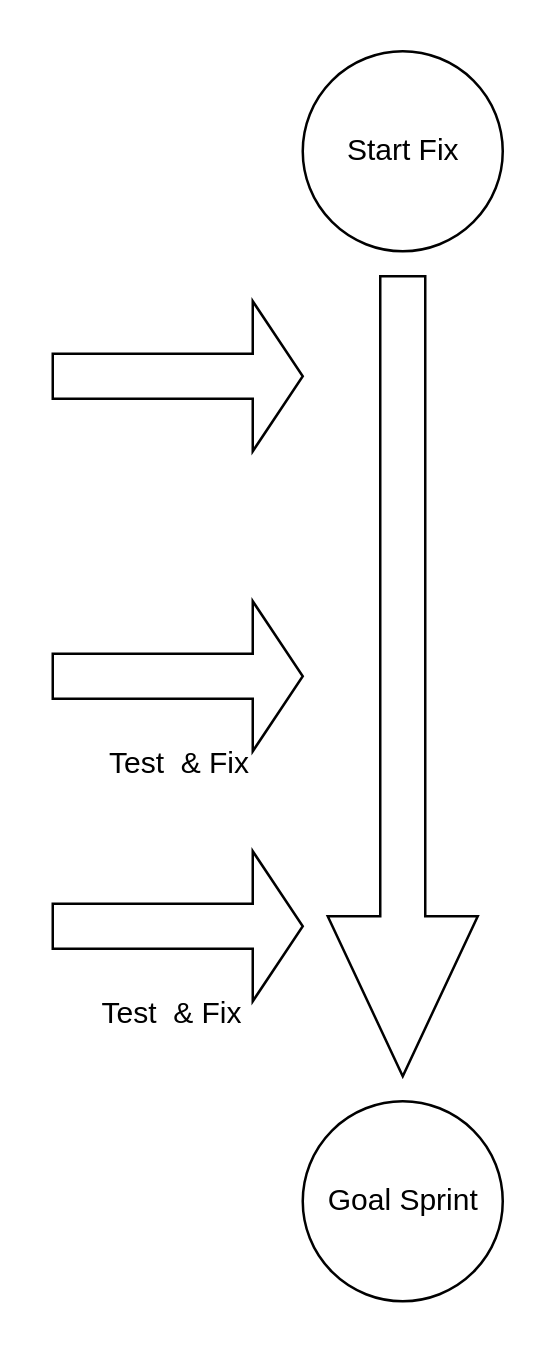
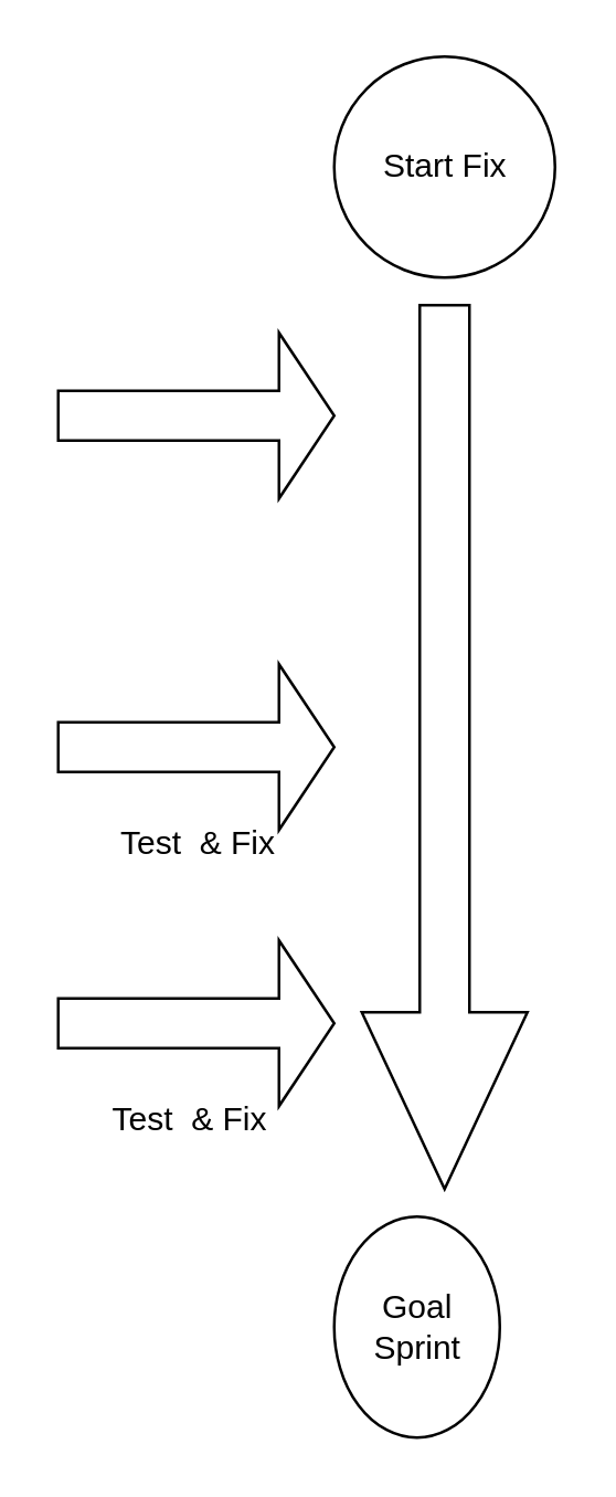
  <mxCell id="0" />
  <mxCell id="1" parent="0" />
  <mxCell id="2" value="Start Fix" style="ellipse;whiteSpace=wrap;html=1;aspect=fixed;" parent="1" vertex="1"><mxGeometry x="120.5" y="20" width="80" height="80" as="geometry" /></mxCell>
  <mxCell id="3" value="" style="shape=singleArrow;direction=south;whiteSpace=wrap;html=1;" parent="1" vertex="1"><mxGeometry x="130.5" y="110" width="60" height="320" as="geometry" /></mxCell>
- <mxCell id="4" value="Goal Sprint" style="ellipse;whiteSpace=wrap;html=1;aspect=fixed;" parent="1" vertex="1"><mxGeometry x="120.5" y="440" width="80" height="80" as="geometry" /></mxCell>
+ <mxCell id="4" value="Goal Sprint" style="ellipse;whiteSpace=wrap;html=1;aspect=fixed;" parent="1" vertex="1"><mxGeometry x="120.5" y="440" width="60" height="80" as="geometry" /></mxCell>
  <mxCell id="5" value="" style="shape=singleArrow;whiteSpace=wrap;html=1;" parent="1" vertex="1"><mxGeometry x="20.5" y="120" width="100" height="60" as="geometry" /></mxCell>
  <mxCell id="6" value="Test&amp;nbsp; &amp;amp; Fix" style="text;html=1;align=center;verticalAlign=middle;resizable=0;points=[];autosize=1;strokeColor=none;fillColor=none;" vertex="1" parent="1"><mxGeometry x="30.5" y="290" width="80" height="30" as="geometry" /></mxCell>
  <mxCell id="7" value="" style="shape=singleArrow;whiteSpace=wrap;html=1;" vertex="1" parent="1"><mxGeometry x="20.5" y="240" width="100" height="60" as="geometry" /></mxCell>
  <mxCell id="8" value="" style="shape=singleArrow;whiteSpace=wrap;html=1;" vertex="1" parent="1"><mxGeometry x="20.5" y="340" width="100" height="60" as="geometry" /></mxCell>
  <mxCell id="9" value="Test&amp;nbsp; &amp;amp; Fix" style="text;html=1;align=center;verticalAlign=middle;resizable=0;points=[];autosize=1;strokeColor=none;fillColor=none;" vertex="1" parent="1"><mxGeometry x="28" y="390" width="80" height="30" as="geometry" /></mxCell>
